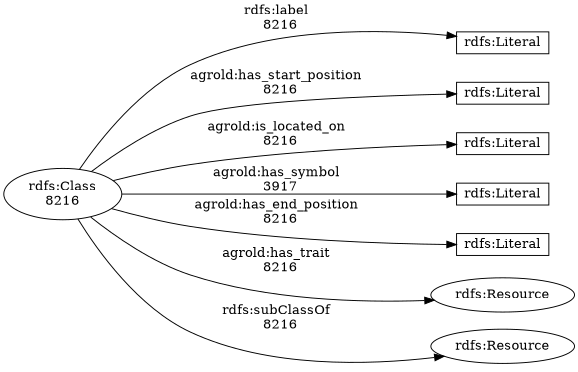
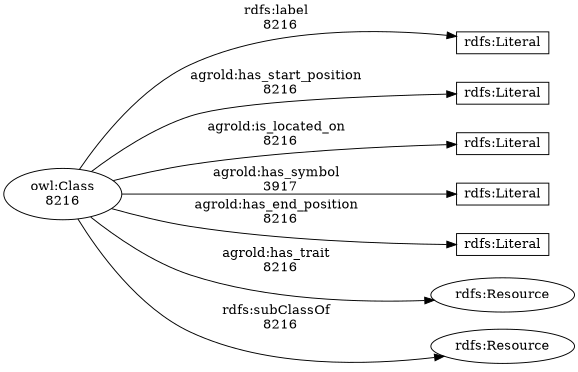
  digraph {
    rankdir=LR
    ranksep=2
    node [shape=box]
-   n1 [label="rdfs:Class\n8216" shape=""]
+   n1 [label="owl:Class\n8216" shape=""]
    n2 [height=0.3 label="rdfs:Literal"]
    n3 [height=0.3 label="rdfs:Literal"]
    n4 [height=0.3 label="rdfs:Literal"]
    n5 [height=0.3 label="rdfs:Literal"]
    n6 [height=0.3 label="rdfs:Literal"]
    n7 [label="rdfs:Resource" shape=""]
    n8 [label="rdfs:Resource" shape=""]
    n1 -> n2 [label="rdfs:label\n  8216"]
    n1 -> n3 [label="agrold:has_start_position\n  8216"]
    n1 -> n4 [label="agrold:is_located_on\n  8216"]
    n1 -> n5 [label="agrold:has_symbol\n  3917"]
    n1 -> n6 [label="agrold:has_end_position\n  8216"]
    n1 -> n7 [label="agrold:has_trait\n  8216"]
    n1 -> n8 [label="rdfs:subClassOf\n  8216"]
  }
